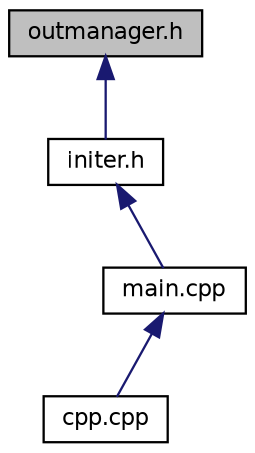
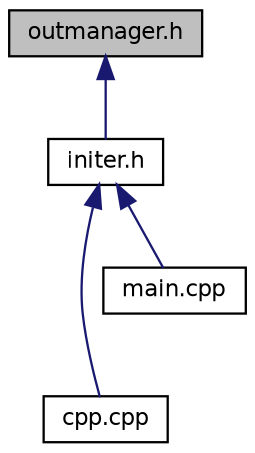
  digraph {
    node [color=black fillcolor=white fontname=Helvetica fontsize=10 shape=record style=filled]
    edge [color=midnightblue dir=back fontname=Helvetica fontsize=10 labelfontname=Helvetica labelfontsize=10 style=solid]
    n1 [fillcolor=grey75 fontcolor=black height=0.2 label="outmanager.h" width=0.4]
    n2 [height=0.2 label="initer.h" width=0.4]
    n3 [height=0.2 label="cpp.cpp" width=0.4]
    n4 [height=0.2 label="main.cpp" width=0.4]
    n1 -> n2
-   n4 -> n3
+   n2 -> n3
    n2 -> n4
  }
